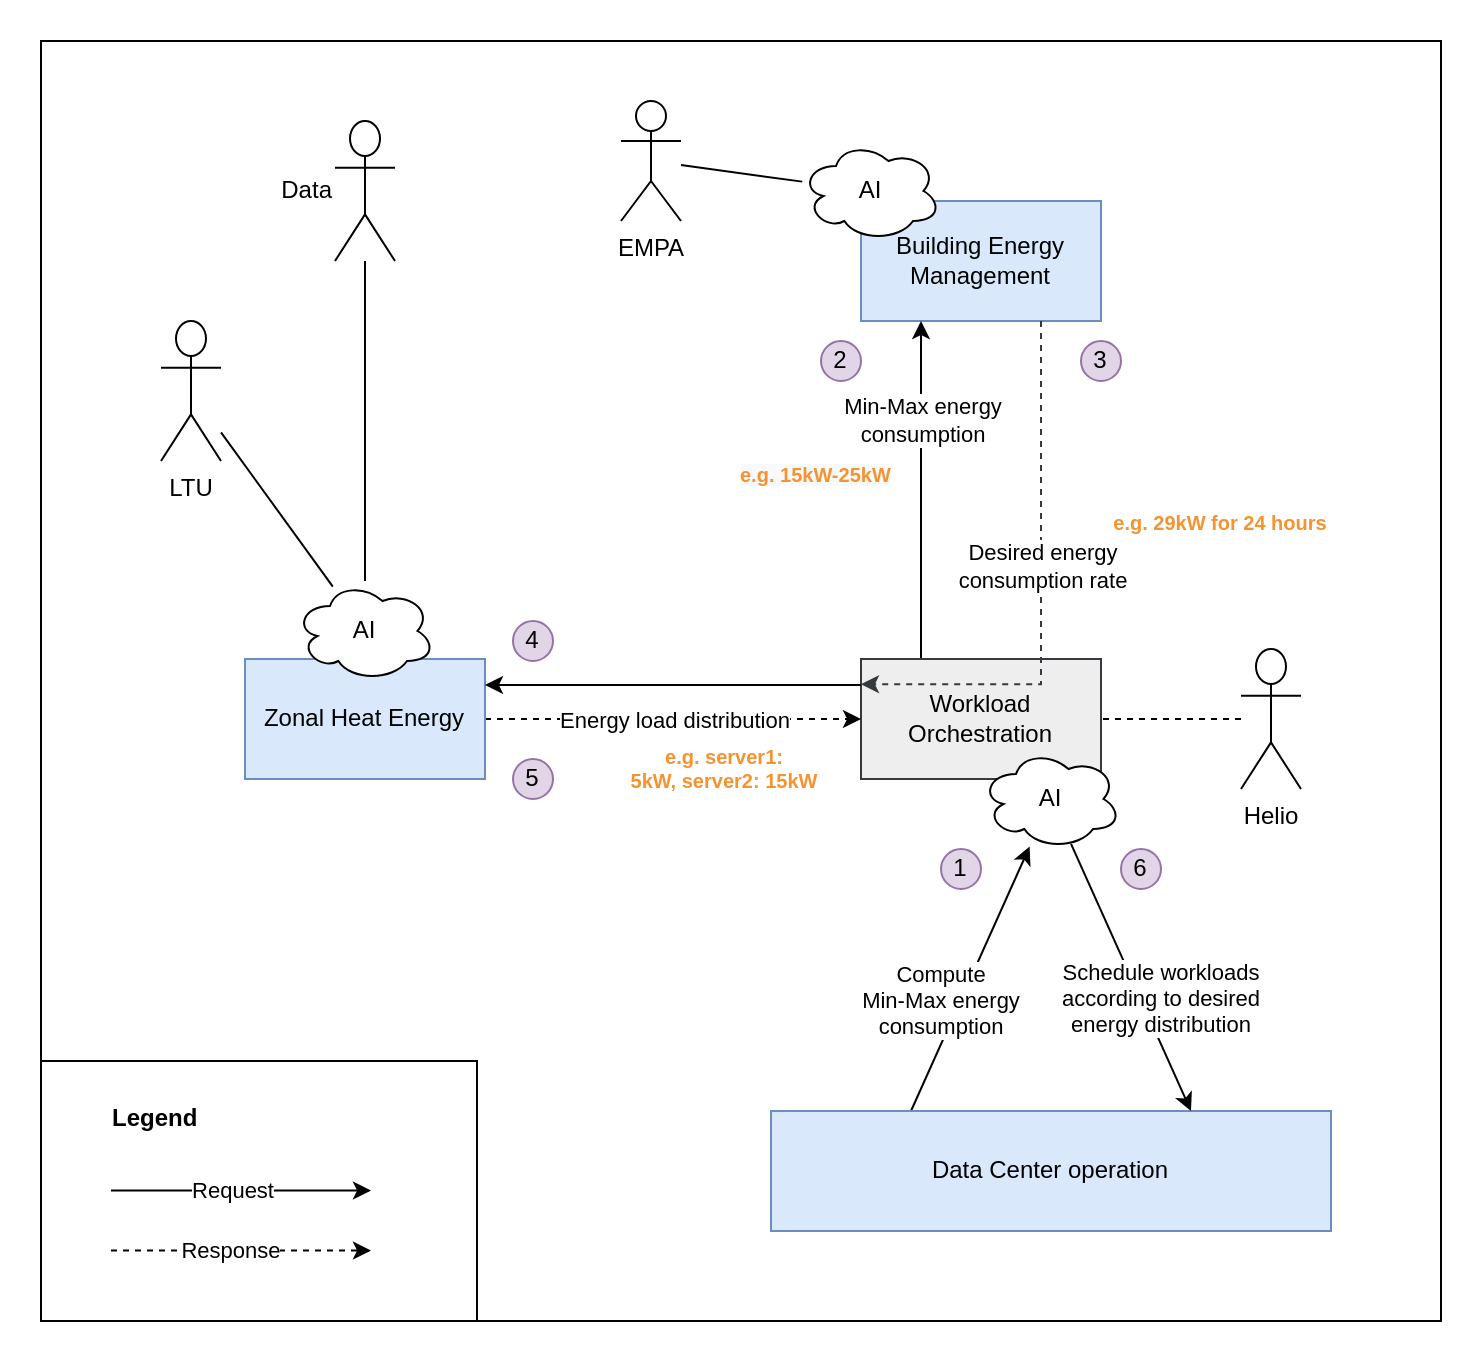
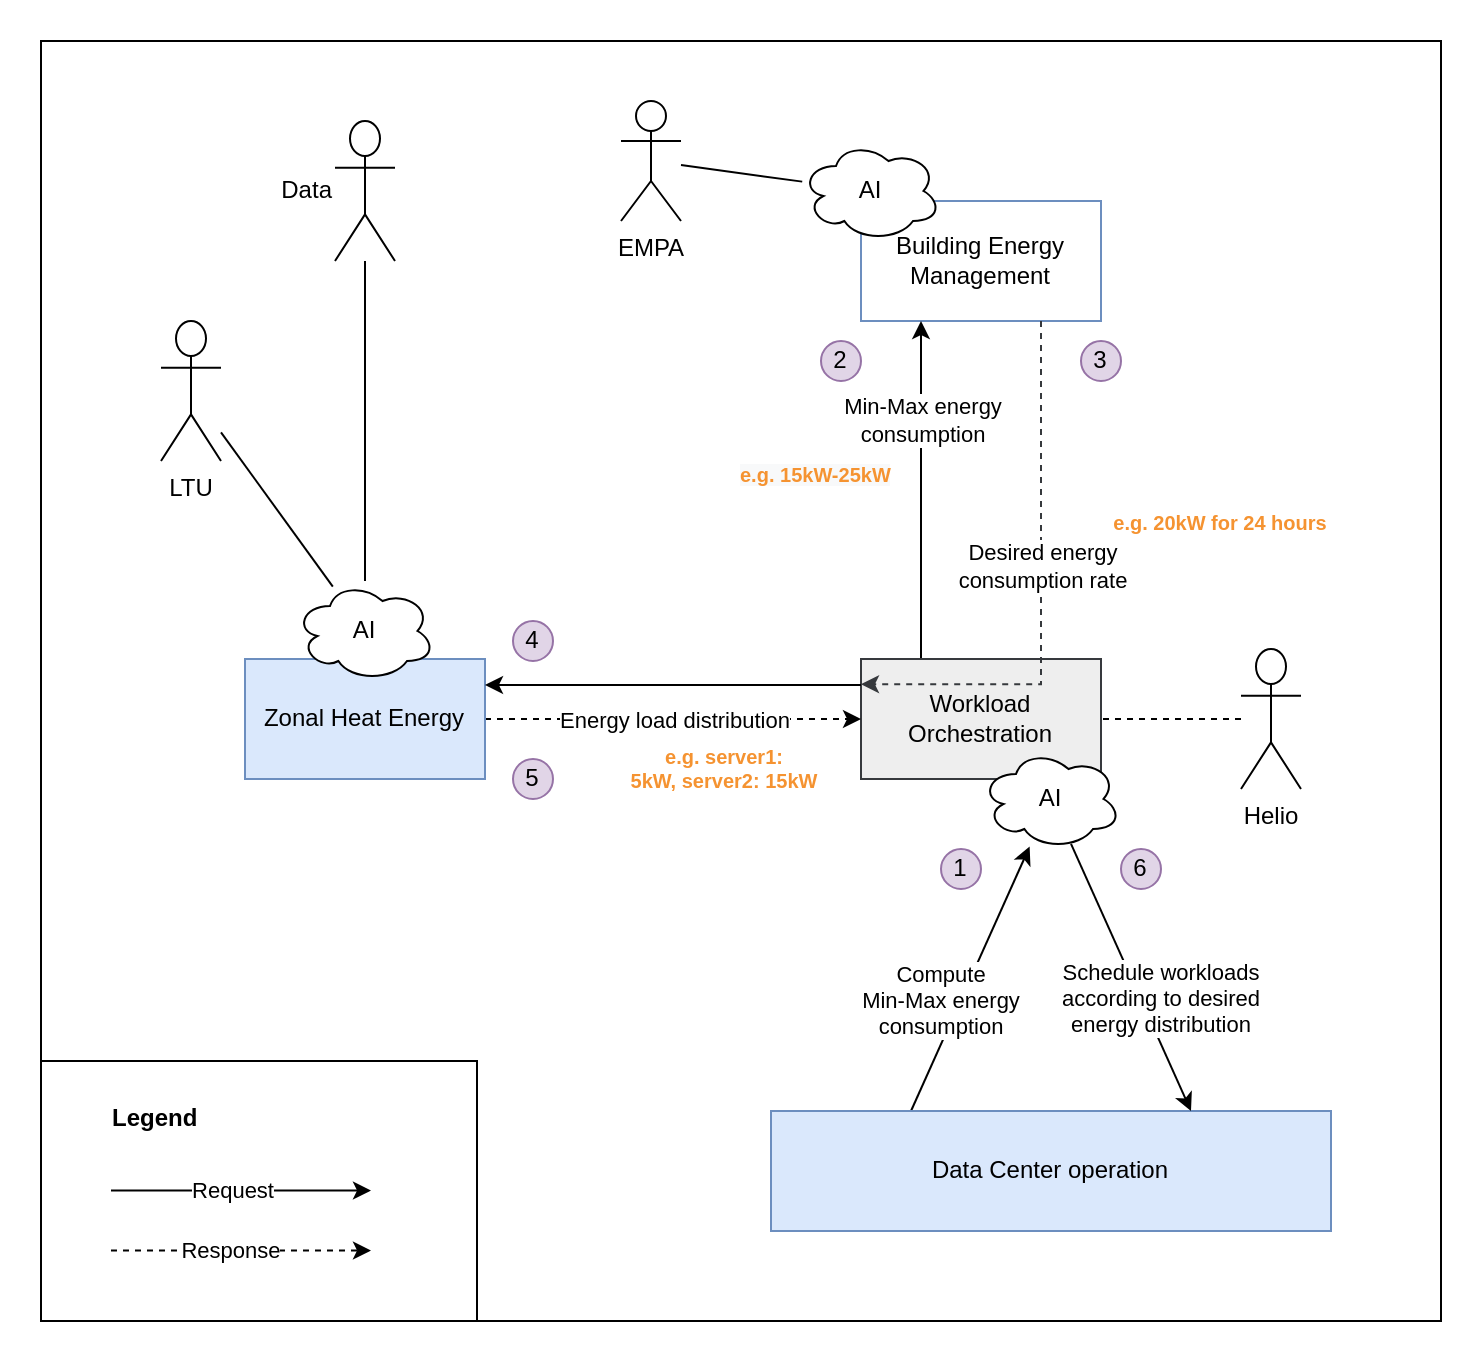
  <mxCell id="0" />
  <mxCell id="1" parent="0" />
  <mxCell id="2" value="" style="rounded=0;whiteSpace=wrap;html=1;" vertex="1" parent="1"><mxGeometry x="20" y="20" width="700" height="640" as="geometry" /></mxCell>
- <mxCell id="3" value="Building Energy Management" style="rounded=0;whiteSpace=wrap;html=1;fillColor=#dae8fc;strokeColor=#6c8ebf;" parent="1" vertex="1"><mxGeometry x="430" y="100" width="120" height="60" as="geometry" /></mxCell>
+ <mxCell id="3" value="Building Energy Management" style="rounded=0;whiteSpace=wrap;html=1;fillColor=#ffffff;strokeColor=#6c8ebf;" parent="1" vertex="1"><mxGeometry x="430" y="100" width="120" height="60" as="geometry" /></mxCell>
  <mxCell id="4" style="edgeStyle=none;rounded=0;orthogonalLoop=1;jettySize=auto;html=1;exitX=0.25;exitY=0;exitDx=0;exitDy=0;entryX=0.25;entryY=1;entryDx=0;entryDy=0;" parent="1" source="6" target="3" edge="1"><mxGeometry relative="1" as="geometry"><Array as="points" /></mxGeometry></mxCell>
  <mxCell id="5" value="Min-Max energy&lt;br&gt;consumption" style="edgeLabel;html=1;align=center;verticalAlign=middle;resizable=0;points=[];" parent="4" vertex="1" connectable="0"><mxGeometry x="-0.117" y="-1" relative="1" as="geometry"><mxPoint x="-1" y="-45" as="offset" /></mxGeometry></mxCell>
  <mxCell id="6" value="Workload Orchestration" style="rounded=0;whiteSpace=wrap;html=1;fillColor=#eeeeee;strokeColor=#36393d;" parent="1" vertex="1"><mxGeometry x="430" y="329" width="120" height="60" as="geometry" /></mxCell>
  <mxCell id="7" style="edgeStyle=orthogonalEdgeStyle;rounded=0;orthogonalLoop=1;jettySize=auto;html=1;entryX=0;entryY=0.5;entryDx=0;entryDy=0;dashed=1;" edge="1" parent="1" source="9" target="6"><mxGeometry relative="1" as="geometry" /></mxCell>
  <mxCell id="8" value="Energy load distribution" style="edgeLabel;html=1;align=center;verticalAlign=middle;resizable=0;points=[];" vertex="1" connectable="0" parent="7"><mxGeometry x="-0.179" y="-1" relative="1" as="geometry"><mxPoint x="17" y="-1" as="offset" /></mxGeometry></mxCell>
  <mxCell id="9" value="Zonal Heat Energy" style="rounded=0;whiteSpace=wrap;html=1;fillColor=#dae8fc;strokeColor=#6c8ebf;" parent="1" vertex="1"><mxGeometry x="122" y="329" width="120" height="60" as="geometry" /></mxCell>
  <mxCell id="10" style="edgeStyle=none;rounded=0;orthogonalLoop=1;jettySize=auto;html=1;endArrow=none;endFill=0;" parent="1" source="11" target="18" edge="1"><mxGeometry relative="1" as="geometry" /></mxCell>
  <mxCell id="11" value="EMPA" style="shape=umlActor;verticalLabelPosition=bottom;verticalAlign=top;html=1;outlineConnect=0;" parent="1" vertex="1"><mxGeometry x="310" y="50" width="30" height="60" as="geometry" /></mxCell>
  <mxCell id="12" style="edgeStyle=none;rounded=0;orthogonalLoop=1;jettySize=auto;html=1;entryX=1;entryY=0.5;entryDx=0;entryDy=0;endArrow=none;endFill=0;dashed=1;" parent="1" source="13" target="6" edge="1"><mxGeometry relative="1" as="geometry" /></mxCell>
  <mxCell id="13" value="Helio" style="shape=umlActor;verticalLabelPosition=bottom;verticalAlign=top;html=1;outlineConnect=0;" parent="1" vertex="1"><mxGeometry x="620" y="324" width="30" height="70" as="geometry" /></mxCell>
  <mxCell id="14" style="edgeStyle=none;rounded=0;orthogonalLoop=1;jettySize=auto;html=1;endArrow=none;endFill=0;" parent="1" source="15" target="21" edge="1"><mxGeometry relative="1" as="geometry"><mxPoint x="190" y="220" as="targetPoint" /></mxGeometry></mxCell>
  <mxCell id="15" value="Data" style="shape=umlActor;verticalLabelPosition=middle;verticalAlign=middle;html=1;outlineConnect=0;labelPosition=left;align=right;" parent="1" vertex="1"><mxGeometry x="167" y="60" width="30" height="70" as="geometry" /></mxCell>
  <mxCell id="16" style="edgeStyle=none;rounded=0;orthogonalLoop=1;jettySize=auto;html=1;endArrow=none;endFill=0;" parent="1" source="17" target="21" edge="1"><mxGeometry relative="1" as="geometry" /></mxCell>
  <mxCell id="17" value="LTU" style="shape=umlActor;verticalLabelPosition=bottom;verticalAlign=top;html=1;outlineConnect=0;" parent="1" vertex="1"><mxGeometry x="80" y="160" width="30" height="70" as="geometry" /></mxCell>
  <mxCell id="18" value="AI" style="ellipse;shape=cloud;whiteSpace=wrap;html=1;" parent="1" vertex="1"><mxGeometry x="400" y="70" width="70" height="50" as="geometry" /></mxCell>
  <mxCell id="19" value="e.g. server1: 5kW,&amp;nbsp;&lt;span style=&quot;background-color: initial;&quot;&gt;server2: 15kW&lt;/span&gt;" style="text;html=1;align=center;verticalAlign=middle;whiteSpace=wrap;rounded=0;fontSize=10;fillColor=none;fontColor=#F59331;dashed=1;strokeColor=none;fontStyle=1" parent="1" vertex="1"><mxGeometry x="310" y="374" width="104" height="20" as="geometry" /></mxCell>
- <mxCell id="20" value="e.g. 29kW for 24 hours" style="text;html=1;align=center;verticalAlign=middle;whiteSpace=wrap;rounded=0;fontSize=10;fillColor=none;fontColor=#F59331;dashed=1;strokeColor=none;fontStyle=1" parent="1" vertex="1"><mxGeometry x="550" y="253" width="120" height="15" as="geometry" /></mxCell>
+ <mxCell id="20" value="e.g. 20kW for 24 hours" style="text;html=1;align=center;verticalAlign=middle;whiteSpace=wrap;rounded=0;fontSize=10;fillColor=none;fontColor=#F59331;dashed=1;strokeColor=none;fontStyle=1" parent="1" vertex="1"><mxGeometry x="550" y="253" width="120" height="15" as="geometry" /></mxCell>
  <mxCell id="21" value="AI" style="ellipse;shape=cloud;whiteSpace=wrap;html=1;" parent="1" vertex="1"><mxGeometry x="147" y="290" width="70" height="50" as="geometry" /></mxCell>
  <mxCell id="22" style="edgeStyle=none;rounded=0;orthogonalLoop=1;jettySize=auto;html=1;exitX=0;exitY=0.5;exitDx=0;exitDy=0;entryX=1;entryY=0.5;entryDx=0;entryDy=0;" edge="1" parent="1"><mxGeometry relative="1" as="geometry"><Array as="points" /><mxPoint x="430" y="342" as="sourcePoint" /><mxPoint x="242" y="342" as="targetPoint" /></mxGeometry></mxCell>
  <mxCell id="23" value="&lt;span style=&quot;color: rgb(245, 147, 49); font-family: Helvetica; font-size: 10px; font-style: normal; font-variant-ligatures: normal; font-variant-caps: normal; font-weight: 700; letter-spacing: normal; orphans: 2; text-align: center; text-indent: 0px; text-transform: none; widows: 2; word-spacing: 0px; -webkit-text-stroke-width: 0px; background-color: rgb(248, 249, 250); text-decoration-thickness: initial; text-decoration-style: initial; text-decoration-color: initial; float: none; display: inline !important;&quot;&gt;e.g. 15kW-25kW&lt;/span&gt;" style="text;whiteSpace=wrap;html=1;" vertex="1" parent="1"><mxGeometry x="368" y="223" width="80" height="30" as="geometry" /></mxCell>
  <mxCell id="24" style="edgeStyle=orthogonalEdgeStyle;rounded=0;orthogonalLoop=1;jettySize=auto;html=1;exitX=0.75;exitY=1;exitDx=0;exitDy=0;entryX=0;entryY=0.21;entryDx=0;entryDy=0;fillColor=#cce5ff;strokeColor=#36393d;dashed=1;entryPerimeter=0;" parent="1" source="3" target="6" edge="1"><mxGeometry relative="1" as="geometry"><Array as="points"><mxPoint x="520" y="342" /><mxPoint x="430" y="342" /></Array></mxGeometry></mxCell>
  <mxCell id="25" value="Desired energy &lt;br&gt;consumption rate" style="edgeLabel;html=1;align=center;verticalAlign=middle;resizable=0;points=[];" parent="24" vertex="1" connectable="0"><mxGeometry x="0.255" relative="1" as="geometry"><mxPoint y="-48" as="offset" /></mxGeometry></mxCell>
  <mxCell id="26" style="rounded=0;orthogonalLoop=1;jettySize=auto;html=1;exitX=0.25;exitY=0;exitDx=0;exitDy=0;" edge="1" parent="1" source="34" target="28"><mxGeometry relative="1" as="geometry" /></mxCell>
  <mxCell id="27" value="Compute&lt;br&gt;Min-Max energy&lt;br&gt;consumption" style="edgeLabel;html=1;align=center;verticalAlign=middle;resizable=0;points=[];" vertex="1" connectable="0" parent="26"><mxGeometry x="-0.167" y="1" relative="1" as="geometry"><mxPoint x="-9" as="offset" /></mxGeometry></mxCell>
  <mxCell id="28" value="AI" style="ellipse;shape=cloud;whiteSpace=wrap;html=1;" vertex="1" parent="1"><mxGeometry x="490" y="374" width="70" height="50" as="geometry" /></mxCell>
  <mxCell id="29" value="2" style="ellipse;whiteSpace=wrap;html=1;fillColor=#e1d5e7;strokeColor=#9673a6;" vertex="1" parent="1"><mxGeometry x="410" y="170" width="20" height="20" as="geometry" /></mxCell>
  <mxCell id="30" value="3" style="ellipse;whiteSpace=wrap;html=1;fillColor=#e1d5e7;strokeColor=#9673a6;" vertex="1" parent="1"><mxGeometry x="540" y="170" width="20" height="20" as="geometry" /></mxCell>
  <mxCell id="31" value="4" style="ellipse;whiteSpace=wrap;html=1;fillColor=#e1d5e7;strokeColor=#9673a6;" vertex="1" parent="1"><mxGeometry x="256" y="310" width="20" height="20" as="geometry" /></mxCell>
  <mxCell id="32" value="5" style="ellipse;whiteSpace=wrap;html=1;fillColor=#e1d5e7;strokeColor=#9673a6;" vertex="1" parent="1"><mxGeometry x="256" y="379" width="20" height="20" as="geometry" /></mxCell>
  <mxCell id="33" value="1" style="ellipse;whiteSpace=wrap;html=1;fillColor=#e1d5e7;strokeColor=#9673a6;" vertex="1" parent="1"><mxGeometry x="470" y="424" width="20" height="20" as="geometry" /></mxCell>
  <mxCell id="34" value="Data Center operation" style="rounded=0;whiteSpace=wrap;html=1;fillColor=#dae8fc;strokeColor=#6c8ebf;" vertex="1" parent="1"><mxGeometry x="385" y="555" width="280" height="60" as="geometry" /></mxCell>
  <mxCell id="35" value="6" style="ellipse;whiteSpace=wrap;html=1;fillColor=#e1d5e7;strokeColor=#9673a6;" vertex="1" parent="1"><mxGeometry x="560" y="424" width="20" height="20" as="geometry" /></mxCell>
  <mxCell id="36" style="rounded=0;orthogonalLoop=1;jettySize=auto;html=1;exitX=0.643;exitY=0.948;exitDx=0;exitDy=0;entryX=0.75;entryY=0;entryDx=0;entryDy=0;exitPerimeter=0;" edge="1" parent="1" source="28" target="34"><mxGeometry relative="1" as="geometry"><mxPoint x="500" y="490" as="sourcePoint" /><mxPoint x="524.774" y="432.909" as="targetPoint" /></mxGeometry></mxCell>
  <mxCell id="37" value="Schedule workloads&lt;br&gt;according to desired &lt;br&gt;energy distribution" style="edgeLabel;html=1;align=center;verticalAlign=middle;resizable=0;points=[];" vertex="1" connectable="0" parent="36"><mxGeometry x="0.156" y="1" relative="1" as="geometry"><mxPoint x="9" as="offset" /></mxGeometry></mxCell>
  <mxCell id="38" value="" style="group" vertex="1" connectable="0" parent="1"><mxGeometry x="20" y="530" width="218" height="130" as="geometry" /></mxCell>
  <mxCell id="39" value="" style="rounded=0;whiteSpace=wrap;html=1;" vertex="1" parent="38"><mxGeometry width="218" height="130" as="geometry" /></mxCell>
  <mxCell id="40" style="edgeStyle=orthogonalEdgeStyle;rounded=0;orthogonalLoop=1;jettySize=auto;html=1;dashed=1;" edge="1" parent="38"><mxGeometry relative="1" as="geometry"><mxPoint x="35" y="94.76" as="sourcePoint" /><mxPoint x="165" y="94.76" as="targetPoint" /><Array as="points"><mxPoint x="135" y="94.76" /><mxPoint x="135" y="94.76" /></Array></mxGeometry></mxCell>
  <mxCell id="41" value="Response" style="edgeLabel;html=1;align=center;verticalAlign=middle;resizable=0;points=[];" vertex="1" connectable="0" parent="40"><mxGeometry x="-0.179" y="-1" relative="1" as="geometry"><mxPoint x="7" y="-1" as="offset" /></mxGeometry></mxCell>
  <mxCell id="42" style="edgeStyle=orthogonalEdgeStyle;rounded=0;orthogonalLoop=1;jettySize=auto;html=1;" edge="1" parent="38"><mxGeometry relative="1" as="geometry"><mxPoint x="35" y="64.76" as="sourcePoint" /><mxPoint x="165" y="64.76" as="targetPoint" /></mxGeometry></mxCell>
  <mxCell id="43" value="Request" style="edgeLabel;html=1;align=center;verticalAlign=middle;resizable=0;points=[];" vertex="1" connectable="0" parent="42"><mxGeometry x="-0.179" y="-1" relative="1" as="geometry"><mxPoint x="7" y="-1" as="offset" /></mxGeometry></mxCell>
  <mxCell id="44" value="Legend" style="text;html=1;strokeColor=none;fillColor=none;align=left;verticalAlign=middle;whiteSpace=wrap;rounded=0;fontStyle=1" vertex="1" parent="38"><mxGeometry x="34" y="14" width="60" height="30" as="geometry" /></mxCell>
